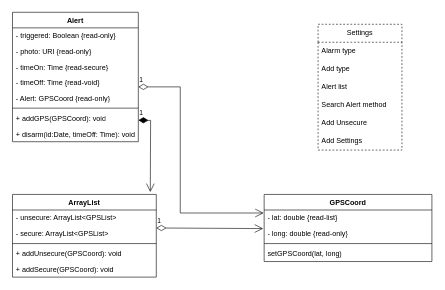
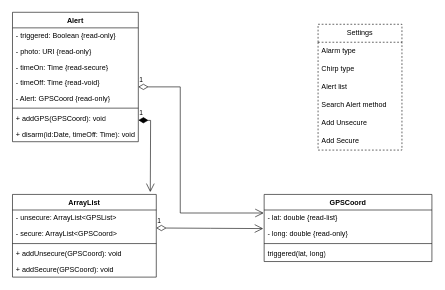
  <mxCell id="0" />
  <mxCell id="1" parent="0" />
  <mxCell id="2" value="Alert" style="swimlane;fontStyle=1;align=center;verticalAlign=top;childLayout=stackLayout;horizontal=1;startSize=26;horizontalStack=0;resizeParent=1;resizeParentMax=0;resizeLast=0;collapsible=1;marginBottom=0;whiteSpace=wrap;html=1;" parent="1" vertex="1"><mxGeometry x="20" y="20" width="210" height="216" as="geometry" /></mxCell>
  <mxCell id="3" value="- triggered: Boolean {read-only}" style="text;strokeColor=none;fillColor=none;align=left;verticalAlign=top;spacingLeft=4;spacingRight=4;overflow=hidden;rotatable=0;points=[[0,0.5],[1,0.5]];portConstraint=eastwest;whiteSpace=wrap;html=1;" parent="2" vertex="1"><mxGeometry y="26" width="210" height="26" as="geometry" /></mxCell>
  <mxCell id="4" value="- photo: URI {read-only}" style="text;strokeColor=none;fillColor=none;align=left;verticalAlign=top;spacingLeft=4;spacingRight=4;overflow=hidden;rotatable=0;points=[[0,0.5],[1,0.5]];portConstraint=eastwest;whiteSpace=wrap;html=1;" parent="2" vertex="1"><mxGeometry y="52" width="210" height="26" as="geometry" /></mxCell>
  <mxCell id="5" value="- timeOn: Time {read-secure}" style="text;strokeColor=none;fillColor=none;align=left;verticalAlign=top;spacingLeft=4;spacingRight=4;overflow=hidden;rotatable=0;points=[[0,0.5],[1,0.5]];portConstraint=eastwest;whiteSpace=wrap;html=1;" parent="2" vertex="1"><mxGeometry y="78" width="210" height="26" as="geometry" /></mxCell>
  <mxCell id="6" value="- timeOff: Time {read-void}" style="text;strokeColor=none;fillColor=none;align=left;verticalAlign=top;spacingLeft=4;spacingRight=4;overflow=hidden;rotatable=0;points=[[0,0.5],[1,0.5]];portConstraint=eastwest;whiteSpace=wrap;html=1;" parent="2" vertex="1"><mxGeometry y="104" width="210" height="26" as="geometry" /></mxCell>
  <mxCell id="7" value="- Alert: GPSCoord {read-only}" style="text;strokeColor=none;fillColor=none;align=left;verticalAlign=top;spacingLeft=4;spacingRight=4;overflow=hidden;rotatable=0;points=[[0,0.5],[1,0.5]];portConstraint=eastwest;whiteSpace=wrap;html=1;" parent="2" vertex="1"><mxGeometry y="130" width="210" height="26" as="geometry" /></mxCell>
  <mxCell id="8" value="" style="line;strokeWidth=1;fillColor=none;align=left;verticalAlign=middle;spacingTop=-1;spacingLeft=3;spacingRight=3;rotatable=0;labelPosition=right;points=[];portConstraint=eastwest;strokeColor=inherit;" parent="2" vertex="1"><mxGeometry y="156" width="210" height="8" as="geometry" /></mxCell>
  <mxCell id="9" value="+ addGPS(GPSCoord): void" style="text;strokeColor=none;fillColor=none;align=left;verticalAlign=top;spacingLeft=4;spacingRight=4;overflow=hidden;rotatable=0;points=[[0,0.5],[1,0.5]];portConstraint=eastwest;whiteSpace=wrap;html=1;" parent="2" vertex="1"><mxGeometry y="164" width="210" height="26" as="geometry" /></mxCell>
  <mxCell id="10" value="+ disarm(id:Date, timeOff: Time): void" style="text;strokeColor=none;fillColor=none;align=left;verticalAlign=top;spacingLeft=4;spacingRight=4;overflow=hidden;rotatable=0;points=[[0,0.5],[1,0.5]];portConstraint=eastwest;whiteSpace=wrap;html=1;" parent="2" vertex="1"><mxGeometry y="190" width="210" height="26" as="geometry" /></mxCell>
  <mxCell id="11" value="ArrayList" style="swimlane;fontStyle=1;align=center;verticalAlign=top;childLayout=stackLayout;horizontal=1;startSize=26;horizontalStack=0;resizeParent=1;resizeParentMax=0;resizeLast=0;collapsible=1;marginBottom=0;whiteSpace=wrap;html=1;" parent="1" vertex="1"><mxGeometry x="20" y="324" width="240" height="138" as="geometry" /></mxCell>
  <mxCell id="12" value="- unsecure: ArrayList&amp;lt;GPSList&amp;gt;" style="text;strokeColor=none;fillColor=none;align=left;verticalAlign=top;spacingLeft=4;spacingRight=4;overflow=hidden;rotatable=0;points=[[0,0.5],[1,0.5]];portConstraint=eastwest;whiteSpace=wrap;html=1;" parent="11" vertex="1"><mxGeometry y="26" width="240" height="26" as="geometry" /></mxCell>
- <mxCell id="13" value="- secure: ArrayList&amp;lt;GPSList&amp;gt;" style="text;strokeColor=none;fillColor=none;align=left;verticalAlign=top;spacingLeft=4;spacingRight=4;overflow=hidden;rotatable=0;points=[[0,0.5],[1,0.5]];portConstraint=eastwest;whiteSpace=wrap;html=1;" parent="11" vertex="1"><mxGeometry y="52" width="240" height="26" as="geometry" /></mxCell>
+ <mxCell id="13" value="- secure: ArrayList&amp;lt;GPSCoord&amp;gt;" style="text;strokeColor=none;fillColor=none;align=left;verticalAlign=top;spacingLeft=4;spacingRight=4;overflow=hidden;rotatable=0;points=[[0,0.5],[1,0.5]];portConstraint=eastwest;whiteSpace=wrap;html=1;" parent="11" vertex="1"><mxGeometry y="52" width="240" height="26" as="geometry" /></mxCell>
  <mxCell id="14" value="" style="line;strokeWidth=1;fillColor=none;align=left;verticalAlign=middle;spacingTop=-1;spacingLeft=3;spacingRight=3;rotatable=0;labelPosition=right;points=[];portConstraint=eastwest;strokeColor=inherit;" parent="11" vertex="1"><mxGeometry y="78" width="240" height="8" as="geometry" /></mxCell>
  <mxCell id="15" value="+ addUnsecure(GPSCoord): void" style="text;strokeColor=none;fillColor=none;align=left;verticalAlign=top;spacingLeft=4;spacingRight=4;overflow=hidden;rotatable=0;points=[[0,0.5],[1,0.5]];portConstraint=eastwest;whiteSpace=wrap;html=1;" parent="11" vertex="1"><mxGeometry y="86" width="240" height="26" as="geometry" /></mxCell>
  <mxCell id="16" value="+ addSecure(GPSCoord): void" style="text;strokeColor=none;fillColor=none;align=left;verticalAlign=top;spacingLeft=4;spacingRight=4;overflow=hidden;rotatable=0;points=[[0,0.5],[1,0.5]];portConstraint=eastwest;whiteSpace=wrap;html=1;" parent="11" vertex="1"><mxGeometry y="112" width="240" height="26" as="geometry" /></mxCell>
  <mxCell id="17" value="GPSCoord" style="swimlane;fontStyle=1;align=center;verticalAlign=top;childLayout=stackLayout;horizontal=1;startSize=26;horizontalStack=0;resizeParent=1;resizeParentMax=0;resizeLast=0;collapsible=1;marginBottom=0;whiteSpace=wrap;html=1;" parent="1" vertex="1"><mxGeometry x="440" y="324" width="280" height="112" as="geometry" /></mxCell>
  <mxCell id="18" value="- lat: double {read-list}" style="text;strokeColor=none;fillColor=none;align=left;verticalAlign=top;spacingLeft=4;spacingRight=4;overflow=hidden;rotatable=0;points=[[0,0.5],[1,0.5]];portConstraint=eastwest;whiteSpace=wrap;html=1;" parent="17" vertex="1"><mxGeometry y="26" width="280" height="26" as="geometry" /></mxCell>
  <mxCell id="19" value="- long: double {read-only}" style="text;strokeColor=none;fillColor=none;align=left;verticalAlign=top;spacingLeft=4;spacingRight=4;overflow=hidden;rotatable=0;points=[[0,0.5],[1,0.5]];portConstraint=eastwest;whiteSpace=wrap;html=1;" parent="17" vertex="1"><mxGeometry y="52" width="280" height="26" as="geometry" /></mxCell>
  <mxCell id="20" value="" style="line;strokeWidth=1;fillColor=none;align=left;verticalAlign=middle;spacingTop=-1;spacingLeft=3;spacingRight=3;rotatable=0;labelPosition=right;points=[];portConstraint=eastwest;strokeColor=inherit;" parent="17" vertex="1"><mxGeometry y="78" width="280" height="8" as="geometry" /></mxCell>
- <mxCell id="21" value="setGPSCoord(lat, long)" style="text;strokeColor=none;fillColor=none;align=left;verticalAlign=top;spacingLeft=4;spacingRight=4;overflow=hidden;rotatable=0;points=[[0,0.5],[1,0.5]];portConstraint=eastwest;whiteSpace=wrap;html=1;" parent="17" vertex="1"><mxGeometry y="86" width="280" height="26" as="geometry" /></mxCell>
+ <mxCell id="21" value="triggered(lat, long)" style="text;strokeColor=none;fillColor=none;align=left;verticalAlign=top;spacingLeft=4;spacingRight=4;overflow=hidden;rotatable=0;points=[[0,0.5],[1,0.5]];portConstraint=eastwest;whiteSpace=wrap;html=1;" parent="17" vertex="1"><mxGeometry y="86" width="280" height="26" as="geometry" /></mxCell>
  <mxCell id="22" value="Settings" style="swimlane;fontStyle=0;childLayout=stackLayout;horizontal=1;startSize=30;horizontalStack=0;resizeParent=1;resizeParentMax=0;resizeLast=0;collapsible=1;marginBottom=0;whiteSpace=wrap;html=1;dashed=1;" parent="1" vertex="1"><mxGeometry x="530" y="40" width="140" height="210" as="geometry" /></mxCell>
  <mxCell id="23" value="Alarm type" style="text;strokeColor=none;fillColor=none;align=left;verticalAlign=middle;spacingLeft=4;spacingRight=4;overflow=hidden;points=[[0,0.5],[1,0.5]];portConstraint=eastwest;rotatable=0;whiteSpace=wrap;html=1;" parent="22" vertex="1"><mxGeometry y="30" width="140" height="30" as="geometry" /></mxCell>
- <mxCell id="24" value="Add type" style="text;strokeColor=none;fillColor=none;align=left;verticalAlign=middle;spacingLeft=4;spacingRight=4;overflow=hidden;points=[[0,0.5],[1,0.5]];portConstraint=eastwest;rotatable=0;whiteSpace=wrap;html=1;" parent="22" vertex="1"><mxGeometry y="60" width="140" height="30" as="geometry" /></mxCell>
+ <mxCell id="24" value="Chirp type" style="text;strokeColor=none;fillColor=none;align=left;verticalAlign=middle;spacingLeft=4;spacingRight=4;overflow=hidden;points=[[0,0.5],[1,0.5]];portConstraint=eastwest;rotatable=0;whiteSpace=wrap;html=1;" parent="22" vertex="1"><mxGeometry y="60" width="140" height="30" as="geometry" /></mxCell>
  <mxCell id="25" value="Alert list" style="text;strokeColor=none;fillColor=none;align=left;verticalAlign=middle;spacingLeft=4;spacingRight=4;overflow=hidden;points=[[0,0.5],[1,0.5]];portConstraint=eastwest;rotatable=0;whiteSpace=wrap;html=1;" parent="22" vertex="1"><mxGeometry y="90" width="140" height="30" as="geometry" /></mxCell>
  <mxCell id="26" value="Search Alert method" style="text;strokeColor=none;fillColor=none;align=left;verticalAlign=middle;spacingLeft=4;spacingRight=4;overflow=hidden;points=[[0,0.5],[1,0.5]];portConstraint=eastwest;rotatable=0;whiteSpace=wrap;html=1;" parent="22" vertex="1"><mxGeometry y="120" width="140" height="30" as="geometry" /></mxCell>
  <mxCell id="27" value="Add Unsecure" style="text;strokeColor=none;fillColor=none;align=left;verticalAlign=middle;spacingLeft=4;spacingRight=4;overflow=hidden;points=[[0,0.5],[1,0.5]];portConstraint=eastwest;rotatable=0;whiteSpace=wrap;html=1;" parent="22" vertex="1"><mxGeometry y="150" width="140" height="30" as="geometry" /></mxCell>
- <mxCell id="28" value="Add Settings" style="text;strokeColor=none;fillColor=none;align=left;verticalAlign=middle;spacingLeft=4;spacingRight=4;overflow=hidden;points=[[0,0.5],[1,0.5]];portConstraint=eastwest;rotatable=0;whiteSpace=wrap;html=1;" parent="22" vertex="1"><mxGeometry y="180" width="140" height="30" as="geometry" /></mxCell>
+ <mxCell id="28" value="Add Secure" style="text;strokeColor=none;fillColor=none;align=left;verticalAlign=middle;spacingLeft=4;spacingRight=4;overflow=hidden;points=[[0,0.5],[1,0.5]];portConstraint=eastwest;rotatable=0;whiteSpace=wrap;html=1;" parent="22" vertex="1"><mxGeometry y="180" width="140" height="30" as="geometry" /></mxCell>
  <mxCell id="29" value="1" style="endArrow=open;html=1;endSize=12;startArrow=diamondThin;startSize=14;startFill=0;edgeStyle=orthogonalEdgeStyle;align=left;verticalAlign=bottom;rounded=0;entryX=-0.006;entryY=0.192;entryDx=0;entryDy=0;entryPerimeter=0;" parent="1" target="19" edge="1"><mxGeometry x="-1" y="3" relative="1" as="geometry"><mxPoint x="260" y="380" as="sourcePoint" /><mxPoint x="430" y="380" as="targetPoint" /></mxGeometry></mxCell>
  <mxCell id="30" value="1" style="endArrow=open;html=1;endSize=12;startArrow=diamondThin;startSize=14;startFill=0;edgeStyle=orthogonalEdgeStyle;align=left;verticalAlign=bottom;rounded=0;entryX=-0.003;entryY=0.192;entryDx=0;entryDy=0;entryPerimeter=0;" parent="1" target="18" edge="1"><mxGeometry x="-1" y="3" relative="1" as="geometry"><mxPoint x="230" y="144.5" as="sourcePoint" /><mxPoint x="390" y="144.5" as="targetPoint" /><Array as="points"><mxPoint x="300" y="145" /><mxPoint x="300" y="355" /></Array></mxGeometry></mxCell>
  <mxCell id="31" value="1" style="endArrow=open;html=1;endSize=12;startArrow=diamondThin;startSize=14;startFill=1;edgeStyle=orthogonalEdgeStyle;align=left;verticalAlign=bottom;rounded=0;" parent="1" edge="1"><mxGeometry x="-1" y="3" relative="1" as="geometry"><mxPoint x="230" y="200" as="sourcePoint" /><mxPoint x="250" y="320" as="targetPoint" /></mxGeometry></mxCell>
